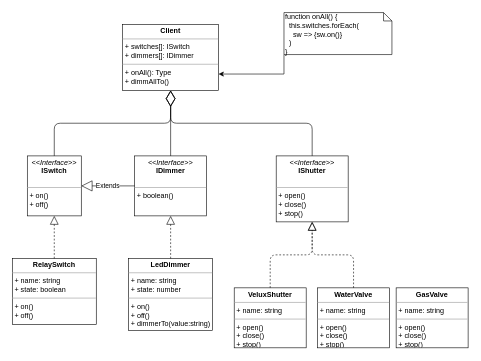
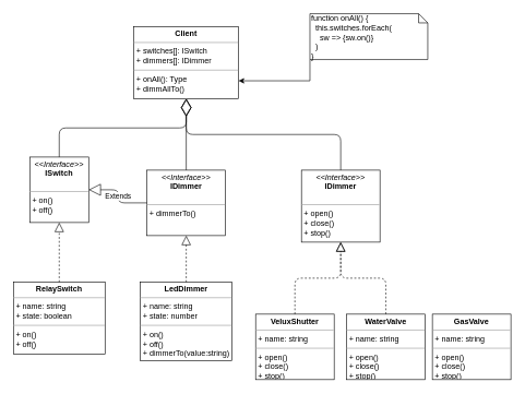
  <mxCell id="0" />
  <mxCell id="1" parent="0" />
  <mxCell id="2" value="&lt;p style=&quot;margin: 0px ; margin-top: 4px ; text-align: center&quot;&gt;&lt;b&gt;RelaySwitch&lt;/b&gt;&lt;/p&gt;&lt;hr size=&quot;1&quot;&gt;&lt;p style=&quot;margin: 0px ; margin-left: 4px&quot;&gt;+ name: string&lt;/p&gt;&lt;p style=&quot;margin: 0px ; margin-left: 4px&quot;&gt;+ state: boolean&lt;/p&gt;&lt;hr size=&quot;1&quot;&gt;&lt;p style=&quot;margin: 0px ; margin-left: 4px&quot;&gt;+ on()&lt;/p&gt;&lt;p style=&quot;margin: 0px ; margin-left: 4px&quot;&gt;+ off()&lt;/p&gt;" style="verticalAlign=top;align=left;overflow=fill;fontSize=12;fontFamily=Helvetica;html=1;shadow=0;" parent="1" vertex="1"><mxGeometry x="20" y="430" width="140" height="110" as="geometry" /></mxCell>
  <mxCell id="3" value="&lt;p style=&quot;margin: 0px ; margin-top: 4px ; text-align: center&quot;&gt;&lt;b&gt;LedDimmer&lt;/b&gt;&lt;/p&gt;&lt;hr size=&quot;1&quot;&gt;&lt;p style=&quot;margin: 0px 0px 0px 4px&quot;&gt;+ name: string&lt;/p&gt;&lt;p style=&quot;margin: 0px 0px 0px 4px&quot;&gt;+ state: number&lt;/p&gt;&lt;hr size=&quot;1&quot;&gt;&lt;p style=&quot;margin: 0px 0px 0px 4px&quot;&gt;+ on()&lt;/p&gt;&lt;p style=&quot;margin: 0px 0px 0px 4px&quot;&gt;+ off()&lt;/p&gt;&lt;p style=&quot;margin: 0px 0px 0px 4px&quot;&gt;+ dimmerTo(value:string)&lt;br&gt;&lt;/p&gt;" style="verticalAlign=top;align=left;overflow=fill;fontSize=12;fontFamily=Helvetica;html=1;shadow=0;" parent="1" vertex="1"><mxGeometry x="214" y="430" width="140" height="120" as="geometry" /></mxCell>
  <mxCell id="4" value="&lt;p style=&quot;margin: 0px ; margin-top: 4px ; text-align: center&quot;&gt;&lt;b&gt;VeluxShutter&lt;/b&gt;&lt;/p&gt;&lt;hr size=&quot;1&quot;&gt;&lt;p style=&quot;margin: 0px ; margin-left: 4px&quot;&gt;+ name: string&lt;br&gt;&lt;/p&gt;&lt;hr size=&quot;1&quot;&gt;&lt;p style=&quot;margin: 0px 0px 0px 4px&quot;&gt;+ open()&lt;/p&gt;&lt;p style=&quot;margin: 0px 0px 0px 4px&quot;&gt;+ close()&lt;br&gt;&lt;/p&gt;&lt;p style=&quot;margin: 0px 0px 0px 4px&quot;&gt;+ stop()&lt;/p&gt;" style="verticalAlign=top;align=left;overflow=fill;fontSize=12;fontFamily=Helvetica;html=1;shadow=0;" parent="1" vertex="1"><mxGeometry x="390" y="479" width="120" height="100" as="geometry" /></mxCell>
- <mxCell id="5" value="&lt;p style=&quot;margin: 0px ; margin-top: 4px ; text-align: center&quot;&gt;&lt;i&gt;&amp;lt;&amp;lt;Interface&amp;gt;&amp;gt;&lt;/i&gt;&lt;br&gt;&lt;b&gt;ISwitch&lt;/b&gt;&lt;/p&gt;&lt;p style=&quot;margin: 0px ; margin-left: 4px&quot;&gt;&lt;br&gt;&lt;/p&gt;&lt;hr size=&quot;1&quot;&gt;&lt;p style=&quot;margin: 0px ; margin-left: 4px&quot;&gt;+ on()&lt;br&gt;+ off()&lt;/p&gt;" style="verticalAlign=top;align=left;overflow=fill;fontSize=12;fontFamily=Helvetica;html=1;shadow=0;" parent="1" vertex="1"><mxGeometry x="45" y="259" width="90" height="100" as="geometry" /></mxCell>
+ <mxCell id="5" value="&lt;p style=&quot;margin: 0px ; margin-top: 4px ; text-align: center&quot;&gt;&lt;i&gt;&amp;lt;&amp;lt;Interface&amp;gt;&amp;gt;&lt;/i&gt;&lt;br&gt;&lt;b&gt;ISwitch&lt;/b&gt;&lt;/p&gt;&lt;p style=&quot;margin: 0px ; margin-left: 4px&quot;&gt;&lt;br&gt;&lt;/p&gt;&lt;hr size=&quot;1&quot;&gt;&lt;p style=&quot;margin: 0px ; margin-left: 4px&quot;&gt;+ on()&lt;br&gt;+ off()&lt;/p&gt;" style="verticalAlign=top;align=left;overflow=fill;fontSize=12;fontFamily=Helvetica;html=1;shadow=0;" parent="1" vertex="1"><mxGeometry x="45" y="239" width="90" height="100" as="geometry" /></mxCell>
  <mxCell id="6" value="" style="endArrow=block;dashed=1;endFill=0;endSize=12;html=1;edgeStyle=orthogonalEdgeStyle;exitX=0.5;exitY=0;exitDx=0;exitDy=0;entryX=0.5;entryY=1;entryDx=0;entryDy=0;" parent="1" source="2" target="5" edge="1"><mxGeometry width="160" relative="1" as="geometry"><mxPoint x="40" y="370" as="sourcePoint" /><mxPoint x="70" y="330" as="targetPoint" /></mxGeometry></mxCell>
- <mxCell id="7" value="&lt;p style=&quot;margin: 0px ; margin-top: 4px ; text-align: center&quot;&gt;&lt;i&gt;&amp;lt;&amp;lt;Interface&amp;gt;&amp;gt;&lt;/i&gt;&lt;br&gt;&lt;b&gt;IDimmer&lt;/b&gt;&lt;/p&gt;&lt;p style=&quot;margin: 0px ; margin-left: 4px&quot;&gt;&lt;br&gt;&lt;/p&gt;&lt;hr size=&quot;1&quot;&gt;&lt;p style=&quot;margin: 0px ; margin-left: 4px&quot;&gt;+ boolean()&lt;/p&gt;" style="verticalAlign=top;align=left;overflow=fill;fontSize=12;fontFamily=Helvetica;html=1;shadow=0;" parent="1" vertex="1"><mxGeometry x="224" y="259" width="120" height="100" as="geometry" /></mxCell>
+ <mxCell id="7" value="&lt;p style=&quot;margin: 0px ; margin-top: 4px ; text-align: center&quot;&gt;&lt;i&gt;&amp;lt;&amp;lt;Interface&amp;gt;&amp;gt;&lt;/i&gt;&lt;br&gt;&lt;b&gt;IDimmer&lt;/b&gt;&lt;/p&gt;&lt;p style=&quot;margin: 0px ; margin-left: 4px&quot;&gt;&lt;br&gt;&lt;/p&gt;&lt;hr size=&quot;1&quot;&gt;&lt;p style=&quot;margin: 0px ; margin-left: 4px&quot;&gt;+ dimmerTo()&lt;/p&gt;" style="verticalAlign=top;align=left;overflow=fill;fontSize=12;fontFamily=Helvetica;html=1;shadow=0;" parent="1" vertex="1"><mxGeometry x="224" y="259" width="120" height="100" as="geometry" /></mxCell>
  <mxCell id="8" value="" style="endArrow=block;dashed=1;endFill=0;endSize=12;html=1;entryX=0.5;entryY=1;entryDx=0;entryDy=0;exitX=0.5;exitY=0;exitDx=0;exitDy=0;" parent="1" source="3" target="7" edge="1"><mxGeometry width="160" relative="1" as="geometry"><mxPoint x="374" y="360" as="sourcePoint" /><mxPoint x="474" y="350" as="targetPoint" /></mxGeometry></mxCell>
  <mxCell id="9" value="&lt;p style=&quot;margin: 0px ; margin-top: 4px ; text-align: center&quot;&gt;&lt;b&gt;Client&lt;/b&gt;&lt;/p&gt;&lt;hr size=&quot;1&quot;&gt;&lt;p style=&quot;margin: 0px ; margin-left: 4px&quot;&gt;+ switches[]: ISwitch&lt;/p&gt;&lt;p style=&quot;margin: 0px ; margin-left: 4px&quot;&gt;+ dimmers[]: IDimmer&lt;/p&gt;&lt;hr size=&quot;1&quot;&gt;&lt;p style=&quot;margin: 0px ; margin-left: 4px&quot;&gt;+ onAll(): Type&lt;/p&gt;&lt;p style=&quot;margin: 0px ; margin-left: 4px&quot;&gt;+ dimmAllTo()&lt;/p&gt;" style="verticalAlign=top;align=left;overflow=fill;fontSize=12;fontFamily=Helvetica;html=1;shadow=0;" parent="1" vertex="1"><mxGeometry x="204" y="40" width="160" height="110" as="geometry" /></mxCell>
  <mxCell id="10" style="edgeStyle=orthogonalEdgeStyle;rounded=0;orthogonalLoop=1;jettySize=auto;html=1;exitX=0;exitY=1;exitDx=0;exitDy=0;exitPerimeter=0;entryX=1;entryY=0.75;entryDx=0;entryDy=0;" parent="1" source="11" target="9" edge="1"><mxGeometry relative="1" as="geometry"><mxPoint x="453" y="140" as="targetPoint" /></mxGeometry></mxCell>
  <mxCell id="11" value="function onAll() {&lt;br&gt;&amp;nbsp; this.switches.forEach(&lt;br&gt;&amp;nbsp; &amp;nbsp; sw =&amp;gt; {sw.on()}&lt;br&gt;&amp;nbsp; )&lt;br&gt;}" style="shape=note;whiteSpace=wrap;html=1;size=14;verticalAlign=top;align=left;spacingTop=-6;shadow=0;" parent="1" vertex="1"><mxGeometry x="473" y="20" width="180" height="70" as="geometry" /></mxCell>
  <mxCell id="12" value="Extends" style="endArrow=block;endSize=16;endFill=0;html=1;entryX=1;entryY=0.5;entryDx=0;entryDy=0;exitX=0;exitY=0.5;exitDx=0;exitDy=0;edgeStyle=orthogonalEdgeStyle;" parent="1" source="7" target="5" edge="1"><mxGeometry width="160" relative="1" as="geometry"><mxPoint x="200" y="330" as="sourcePoint" /><mxPoint x="360" y="330" as="targetPoint" /></mxGeometry></mxCell>
  <mxCell id="13" value="" style="endArrow=diamondThin;endFill=0;endSize=24;html=1;exitX=0.5;exitY=0;exitDx=0;exitDy=0;edgeStyle=orthogonalEdgeStyle;" edge="1" parent="1" source="5" target="9"><mxGeometry width="160" relative="1" as="geometry"><mxPoint x="380" y="160" as="sourcePoint" /><mxPoint x="540" y="160" as="targetPoint" /></mxGeometry></mxCell>
  <mxCell id="14" value="" style="endArrow=diamondThin;endFill=0;endSize=24;html=1;exitX=0.5;exitY=0;exitDx=0;exitDy=0;entryX=0.5;entryY=1;entryDx=0;entryDy=0;edgeStyle=orthogonalEdgeStyle;" edge="1" parent="1" source="7" target="9"><mxGeometry width="160" relative="1" as="geometry"><mxPoint x="380" y="160" as="sourcePoint" /><mxPoint x="540" y="160" as="targetPoint" /></mxGeometry></mxCell>
- <mxCell id="15" value="&lt;p style=&quot;margin: 0px ; margin-top: 4px ; text-align: center&quot;&gt;&lt;i&gt;&amp;lt;&amp;lt;Interface&amp;gt;&amp;gt;&lt;/i&gt;&lt;br&gt;&lt;b&gt;IShutter&lt;/b&gt;&lt;/p&gt;&lt;p style=&quot;margin: 0px ; margin-left: 4px&quot;&gt;&lt;br&gt;&lt;/p&gt;&lt;hr size=&quot;1&quot;&gt;&lt;p style=&quot;margin: 0px ; margin-left: 4px&quot;&gt;+ open()&lt;/p&gt;&lt;p style=&quot;margin: 0px ; margin-left: 4px&quot;&gt;+ close()&lt;br&gt;&lt;/p&gt;&lt;p style=&quot;margin: 0px ; margin-left: 4px&quot;&gt;+ stop()&lt;br&gt;&lt;/p&gt;" style="verticalAlign=top;align=left;overflow=fill;fontSize=12;fontFamily=Helvetica;html=1;shadow=0;" vertex="1" parent="1"><mxGeometry x="460" y="259" width="120" height="110" as="geometry" /></mxCell>
+ <mxCell id="15" value="&lt;p style=&quot;margin: 0px ; margin-top: 4px ; text-align: center&quot;&gt;&lt;i&gt;&amp;lt;&amp;lt;Interface&amp;gt;&amp;gt;&lt;/i&gt;&lt;br&gt;&lt;b&gt;IDimmer&lt;/b&gt;&lt;/p&gt;&lt;p style=&quot;margin: 0px ; margin-left: 4px&quot;&gt;&lt;br&gt;&lt;/p&gt;&lt;hr size=&quot;1&quot;&gt;&lt;p style=&quot;margin: 0px ; margin-left: 4px&quot;&gt;+ open()&lt;/p&gt;&lt;p style=&quot;margin: 0px ; margin-left: 4px&quot;&gt;+ close()&lt;br&gt;&lt;/p&gt;&lt;p style=&quot;margin: 0px ; margin-left: 4px&quot;&gt;+ stop()&lt;br&gt;&lt;/p&gt;" style="verticalAlign=top;align=left;overflow=fill;fontSize=12;fontFamily=Helvetica;html=1;shadow=0;" vertex="1" parent="1"><mxGeometry x="460" y="259" width="120" height="110" as="geometry" /></mxCell>
  <mxCell id="16" value="" style="endArrow=block;dashed=1;endFill=0;endSize=12;html=1;exitX=0.5;exitY=0;exitDx=0;exitDy=0;entryX=0.5;entryY=1;entryDx=0;entryDy=0;edgeStyle=orthogonalEdgeStyle;elbow=vertical;" edge="1" parent="1" source="4" target="15"><mxGeometry width="160" relative="1" as="geometry"><mxPoint x="310" y="359" as="sourcePoint" /><mxPoint x="470" y="359" as="targetPoint" /></mxGeometry></mxCell>
  <mxCell id="17" value="" style="endArrow=diamondThin;endFill=0;endSize=24;html=1;entryX=0.5;entryY=1;entryDx=0;entryDy=0;exitX=0.5;exitY=0;exitDx=0;exitDy=0;edgeStyle=orthogonalEdgeStyle;" edge="1" parent="1" source="15" target="9"><mxGeometry width="160" relative="1" as="geometry"><mxPoint x="380" y="160" as="sourcePoint" /><mxPoint x="540" y="160" as="targetPoint" /></mxGeometry></mxCell>
  <mxCell id="18" value="&lt;p style=&quot;margin: 0px ; margin-top: 4px ; text-align: center&quot;&gt;&lt;b&gt;WaterValve&lt;/b&gt;&lt;/p&gt;&lt;hr size=&quot;1&quot;&gt;&lt;p style=&quot;margin: 0px ; margin-left: 4px&quot;&gt;+ name: string&lt;br&gt;&lt;/p&gt;&lt;hr size=&quot;1&quot;&gt;&lt;p style=&quot;margin: 0px 0px 0px 4px&quot;&gt;+ open()&lt;/p&gt;&lt;p style=&quot;margin: 0px 0px 0px 4px&quot;&gt;+ close()&lt;br&gt;&lt;/p&gt;&lt;p style=&quot;margin: 0px 0px 0px 4px&quot;&gt;+ stop()&lt;/p&gt;" style="verticalAlign=top;align=left;overflow=fill;fontSize=12;fontFamily=Helvetica;html=1;shadow=0;" vertex="1" parent="1"><mxGeometry x="529" y="479" width="120" height="100" as="geometry" /></mxCell>
  <mxCell id="19" value="" style="endArrow=block;dashed=1;endFill=0;endSize=12;html=1;entryX=0.5;entryY=1;entryDx=0;entryDy=0;exitX=0.5;exitY=0;exitDx=0;exitDy=0;edgeStyle=orthogonalEdgeStyle;" edge="1" parent="1" source="18" target="15"><mxGeometry width="160" relative="1" as="geometry"><mxPoint x="310" y="429" as="sourcePoint" /><mxPoint x="470" y="429" as="targetPoint" /></mxGeometry></mxCell>
  <mxCell id="20" value="&lt;p style=&quot;margin: 0px ; margin-top: 4px ; text-align: center&quot;&gt;&lt;b&gt;GasValve&lt;/b&gt;&lt;/p&gt;&lt;hr size=&quot;1&quot;&gt;&lt;p style=&quot;margin: 0px ; margin-left: 4px&quot;&gt;+ name: string&lt;br&gt;&lt;/p&gt;&lt;hr size=&quot;1&quot;&gt;&lt;p style=&quot;margin: 0px 0px 0px 4px&quot;&gt;+ open()&lt;/p&gt;&lt;p style=&quot;margin: 0px 0px 0px 4px&quot;&gt;+ close()&lt;br&gt;&lt;/p&gt;&lt;p style=&quot;margin: 0px 0px 0px 4px&quot;&gt;+ stop()&lt;/p&gt;" style="verticalAlign=top;align=left;overflow=fill;fontSize=12;fontFamily=Helvetica;html=1;shadow=0;" vertex="1" parent="1"><mxGeometry x="660" y="479" width="120" height="100" as="geometry" /></mxCell>
